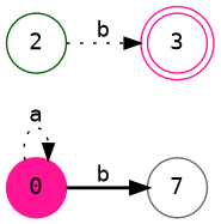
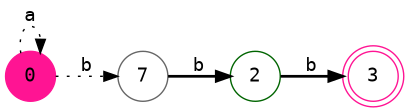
  digraph {
    fontname="DejaVu Sans Mono"
    rankdir=LR
    node [color=deeppink fontname="DejaVu Sans Mono" shape=circle]
    edge [fontname="DejaVu Sans Mono" style=dotted]
    0 [style=filled]
    n2 [color=gray40 label=7]
    2 [color=darkgreen]
    3 [shape=doublecircle]
    0 -> 0 [label=a]
-   0 -> n2 [label=b style=bold]
-   2 -> 3 [label=b]
+   0 -> n2 [label=b]
+   n2 -> 2 [label=b style=bold]
+   2 -> 3 [label=b style=bold]
  }
